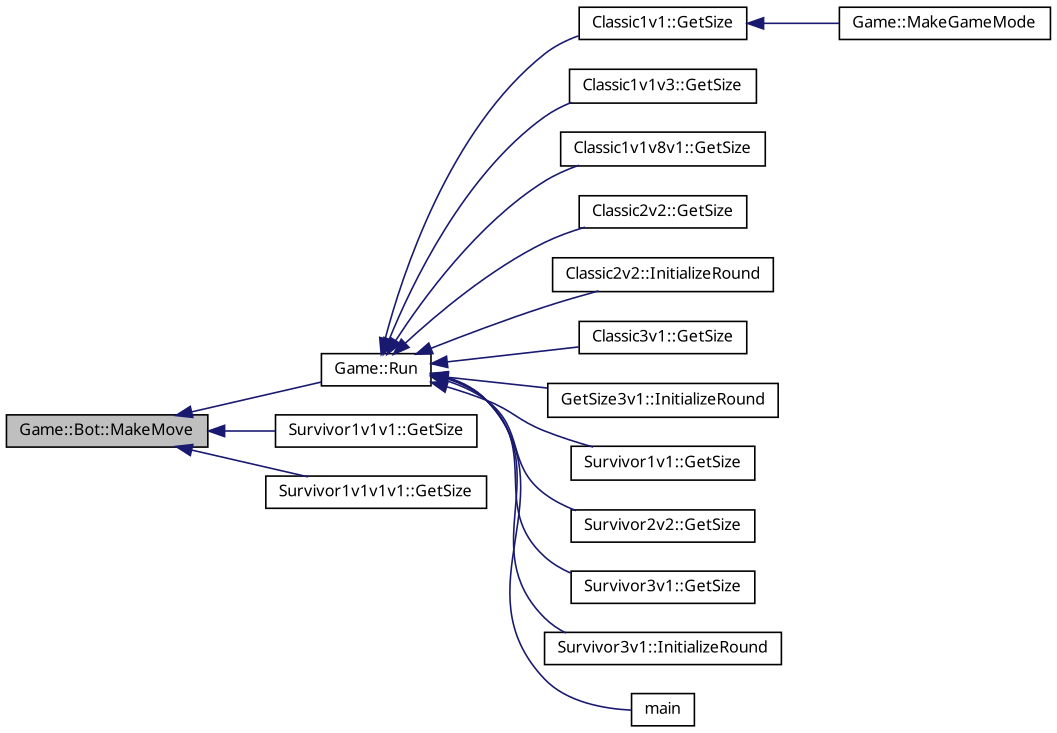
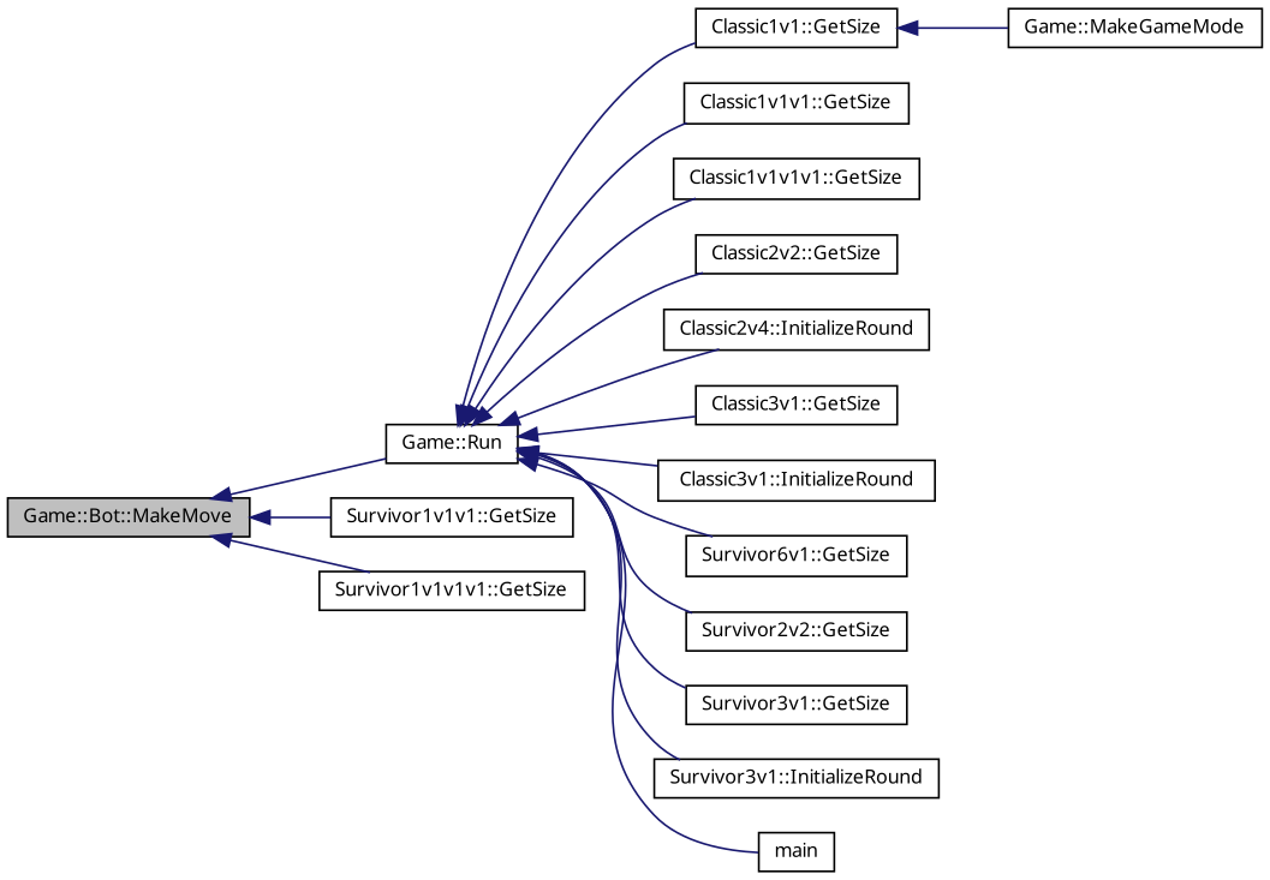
  digraph {
    fontname="Noto Sans"
    rankdir=LR
    node [color=black fillcolor=white fontname="Noto Sans" fontsize=10 shape=record style=filled]
    edge [color=midnightblue dir=back fontname="Noto Sans" fontsize=10 labelfontname=Helvetica labelfontsize=10 style=solid]
    n1 [fillcolor=grey75 fontcolor=black height=0.2 label="Game::Bot::MakeMove" width=0.4]
    n2 [height=0.2 label="Game::Run" width=0.4]
    n3 [height=0.2 label="Survivor1v1v1::GetSize" width=0.4]
    n4 [height=0.2 label="Survivor1v1v1v1::GetSize" width=0.4]
    n5 [height=0.2 label="Classic1v1::GetSize" width=0.4]
-   n6 [height=0.2 label="Classic1v1v3::GetSize" width=0.4]
-   n7 [height=0.2 label="Classic1v1v8v1::GetSize" width=0.4]
+   n6 [height=0.2 label="Classic1v1v1::GetSize" width=0.4]
+   n7 [height=0.2 label="Classic1v1v1v1::GetSize" width=0.4]
    n8 [height=0.2 label="Classic2v2::GetSize" width=0.4]
-   n9 [height=0.2 label="Classic2v2::InitializeRound" width=0.4]
+   n9 [height=0.2 label="Classic2v4::InitializeRound" width=0.4]
    n10 [height=0.2 label="Classic3v1::GetSize" width=0.4]
-   n11 [height=0.2 label="GetSize3v1::InitializeRound" width=0.4]
-   n12 [height=0.2 label="Survivor1v1::GetSize" width=0.4]
+   n11 [height=0.2 label="Classic3v1::InitializeRound" width=0.4]
+   n12 [height=0.2 label="Survivor6v1::GetSize" width=0.4]
    n13 [height=0.2 label="Survivor2v2::GetSize" width=0.4]
    n14 [height=0.2 label="Survivor3v1::GetSize" width=0.4]
    n15 [height=0.2 label="Survivor3v1::InitializeRound" width=0.4]
    n16 [height=0.2 label=main width=0.4]
    n17 [height=0.2 label="Game::MakeGameMode" width=0.4]
    n1 -> n2
    n1 -> n3
    n1 -> n4
    n2 -> n5
    n2 -> n6
    n2 -> n7
    n2 -> n8
    n2 -> n9
    n2 -> n10
    n2 -> n11
    n2 -> n12
    n2 -> n13
    n2 -> n14
    n2 -> n15
    n2 -> n16
    n5 -> n17
  }
